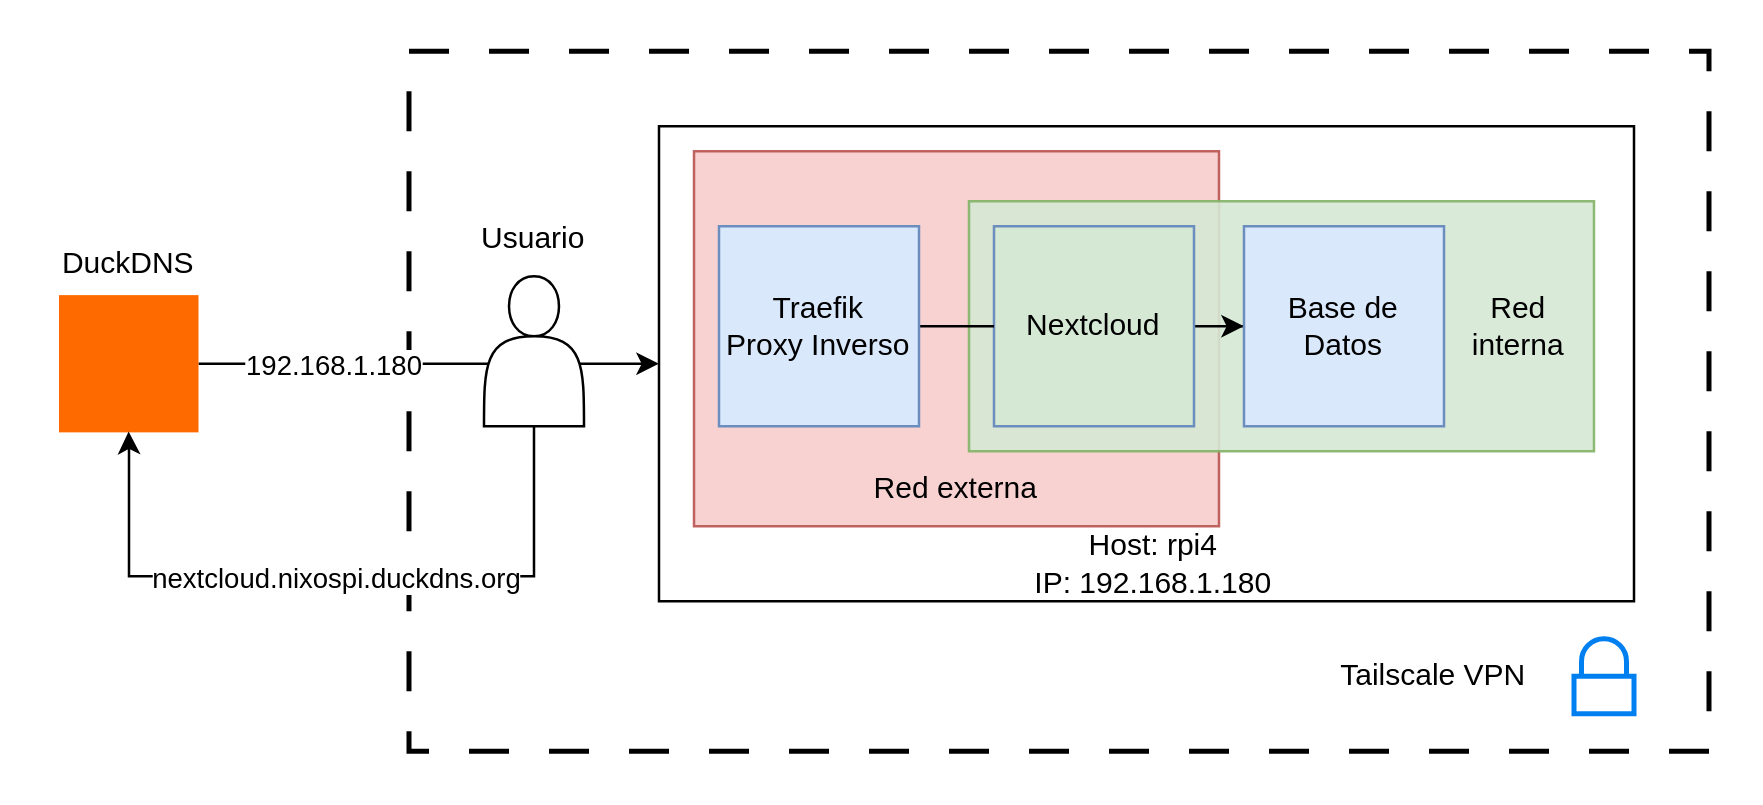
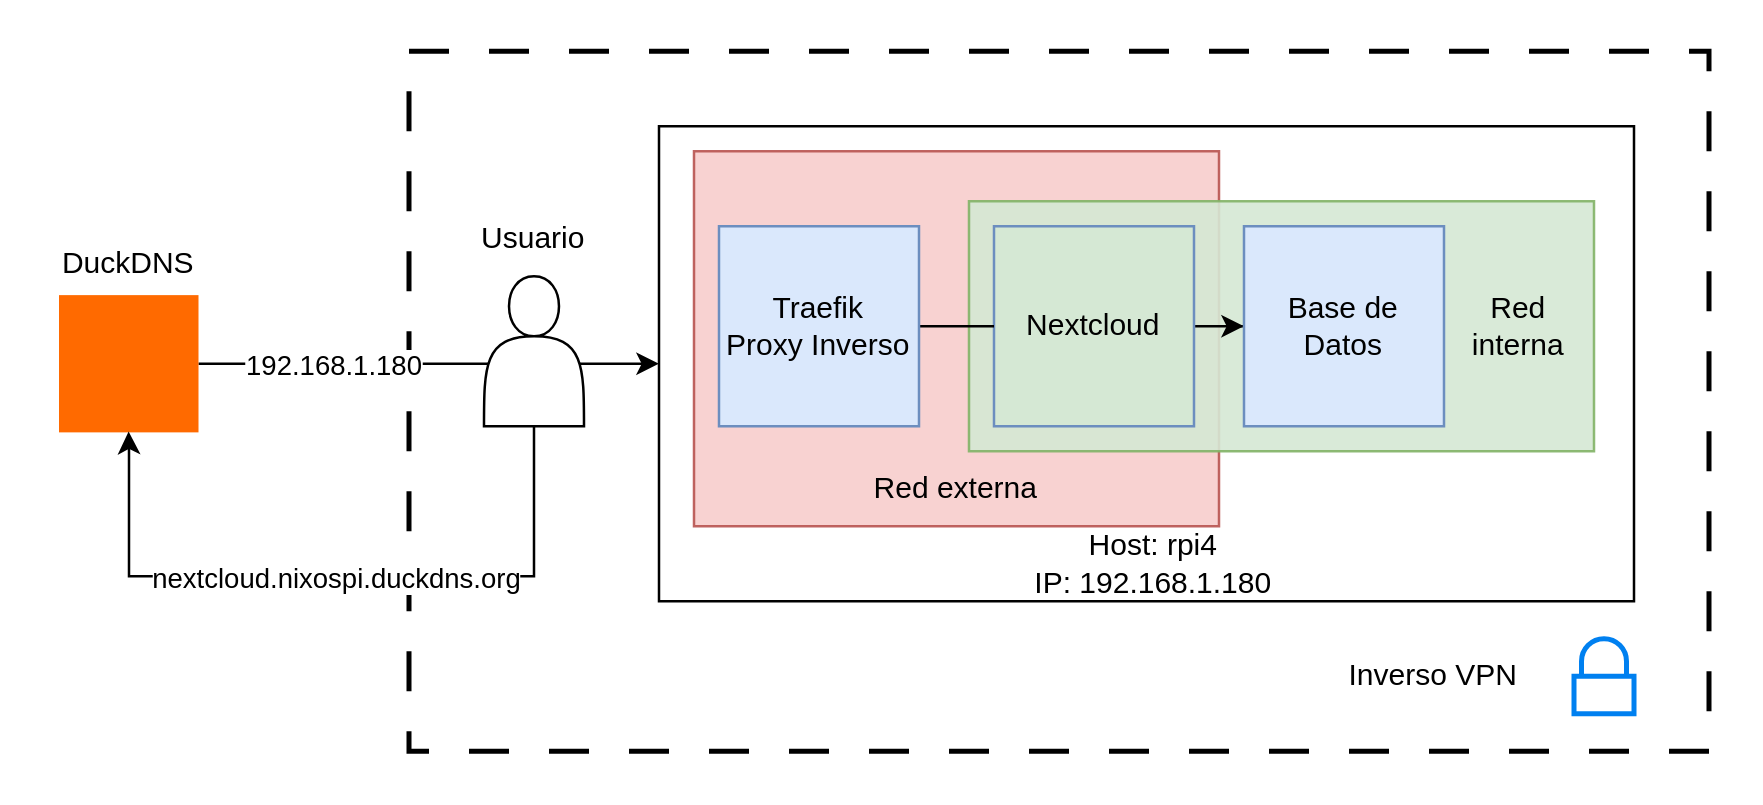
  <mxCell id="0" />
  <mxCell id="1" parent="0" />
  <mxCell id="2" value="" style="rounded=0;whiteSpace=wrap;html=1;strokeWidth=2;dashed=1;dashPattern=8 8;fillColor=none;" vertex="1" parent="1"><mxGeometry x="163" y="20" width="520" height="280" as="geometry" /></mxCell>
  <mxCell id="3" value="" style="rounded=0;whiteSpace=wrap;html=1;fillColor=#f8cecc;strokeColor=#b85450;opacity=90;" parent="1" vertex="1"><mxGeometry x="277" y="60" width="210" height="150" as="geometry" /></mxCell>
  <mxCell id="4" value="" style="rounded=0;whiteSpace=wrap;html=1;fillColor=#d5e8d4;strokeColor=#82b366;opacity=90;" parent="1" vertex="1"><mxGeometry x="387" y="80" width="250" height="100" as="geometry" /></mxCell>
  <mxCell id="5" style="edgeStyle=orthogonalEdgeStyle;rounded=0;orthogonalLoop=1;jettySize=auto;html=1;entryX=0;entryY=0.5;entryDx=0;entryDy=0;" parent="1" source="6" target="7" edge="1"><mxGeometry relative="1" as="geometry" /></mxCell>
  <mxCell id="6" value="Nextcloud" style="whiteSpace=wrap;html=1;aspect=fixed;fillColor=#d5e8d4;strokeColor=#6c8ebf;" parent="1" vertex="1"><mxGeometry x="397" y="90" width="80" height="80" as="geometry" /></mxCell>
  <mxCell id="7" value="Base de Datos" style="whiteSpace=wrap;html=1;aspect=fixed;fillColor=#dae8fc;strokeColor=#6c8ebf;" parent="1" vertex="1"><mxGeometry x="497" y="90" width="80" height="80" as="geometry" /></mxCell>
  <mxCell id="8" value="Red interna" style="text;html=1;whiteSpace=wrap;strokeColor=none;fillColor=none;align=center;verticalAlign=middle;rounded=0;" parent="1" vertex="1"><mxGeometry x="577" y="115" width="60" height="30" as="geometry" /></mxCell>
  <mxCell id="9" style="edgeStyle=orthogonalEdgeStyle;rounded=0;orthogonalLoop=1;jettySize=auto;html=1;exitX=1;exitY=0.5;exitDx=0;exitDy=0;entryX=0;entryY=0.5;entryDx=0;entryDy=0;endArrow=none;" parent="1" source="10" target="6" edge="1"><mxGeometry relative="1" as="geometry" /></mxCell>
  <mxCell id="10" value="Traefik&lt;br&gt;Proxy Inverso" style="whiteSpace=wrap;html=1;aspect=fixed;fillColor=#dae8fc;strokeColor=#6c8ebf;" parent="1" vertex="1"><mxGeometry x="287" y="90" width="80" height="80" as="geometry" /></mxCell>
  <mxCell id="11" value="Red externa" style="text;html=1;whiteSpace=wrap;strokeColor=none;fillColor=none;align=center;verticalAlign=middle;rounded=0;" parent="1" vertex="1"><mxGeometry x="342" y="180" width="80" height="30" as="geometry" /></mxCell>
  <mxCell id="12" value="" style="rounded=0;whiteSpace=wrap;html=1;fillColor=none;" vertex="1" parent="1"><mxGeometry x="263" y="50" width="390" height="190" as="geometry" /></mxCell>
  <mxCell id="13" value="Host: rpi4&lt;br&gt;IP: 192.168.1.180" style="text;html=1;whiteSpace=wrap;strokeColor=none;fillColor=none;align=center;verticalAlign=middle;rounded=0;" vertex="1" parent="1"><mxGeometry x="403" y="210" width="116" height="30" as="geometry" /></mxCell>
  <mxCell id="14" value="" style="html=1;verticalLabelPosition=bottom;align=center;labelBackgroundColor=#ffffff;verticalAlign=top;strokeWidth=2;strokeColor=#0080F0;shadow=0;dashed=0;shape=mxgraph.ios7.icons.locked;" vertex="1" parent="1"><mxGeometry x="629" y="255" width="24" height="30" as="geometry" /></mxCell>
- <mxCell id="15" value="Tailscale VPN" style="text;html=1;whiteSpace=wrap;strokeColor=none;fillColor=none;align=center;verticalAlign=middle;rounded=0;" vertex="1" parent="1"><mxGeometry x="533" y="255" width="80" height="30" as="geometry" /></mxCell>
+ <mxCell id="15" value="Inverso VPN" style="text;html=1;whiteSpace=wrap;strokeColor=none;fillColor=none;align=center;verticalAlign=middle;rounded=0;" vertex="1" parent="1"><mxGeometry x="533" y="255" width="80" height="30" as="geometry" /></mxCell>
  <mxCell id="16" value="Usuario" style="text;html=1;whiteSpace=wrap;strokeColor=none;fillColor=none;align=center;verticalAlign=middle;rounded=0;" vertex="1" parent="1"><mxGeometry x="183" y="80" width="60" height="30" as="geometry" /></mxCell>
  <mxCell id="17" style="edgeStyle=orthogonalEdgeStyle;rounded=0;orthogonalLoop=1;jettySize=auto;html=1;entryX=0;entryY=0.5;entryDx=0;entryDy=0;" edge="1" parent="1" source="19" target="12"><mxGeometry relative="1" as="geometry" /></mxCell>
  <mxCell id="18" value="192.168.1.180" style="edgeLabel;html=1;align=center;verticalAlign=middle;resizable=0;points=[];" vertex="1" connectable="0" parent="17"><mxGeometry x="-0.287" relative="1" as="geometry"><mxPoint x="-12" as="offset" /></mxGeometry></mxCell>
  <mxCell id="19" value="" style="points=[];aspect=fixed;html=1;align=center;shadow=0;dashed=0;fillColor=#FF6A00;strokeColor=none;shape=mxgraph.alibaba_cloud.dns_domain_name_system;" vertex="1" parent="1"><mxGeometry x="23" y="117.55" width="55.8" height="54.9" as="geometry" /></mxCell>
  <mxCell id="20" style="edgeStyle=orthogonalEdgeStyle;rounded=0;orthogonalLoop=1;jettySize=auto;html=1;entryX=0.499;entryY=0.994;entryDx=0;entryDy=0;entryPerimeter=0;" edge="1" parent="1" source="23" target="19"><mxGeometry relative="1" as="geometry"><mxPoint x="51" y="180" as="targetPoint" /><Array as="points"><mxPoint x="213" y="230" /><mxPoint x="51" y="230" /><mxPoint x="51" y="180" /><mxPoint x="51" y="180" /></Array></mxGeometry></mxCell>
  <mxCell id="21" value="nextcloud.nixospi.duckdns.org" style="edgeLabel;html=1;align=center;verticalAlign=middle;resizable=0;points=[];" vertex="1" connectable="0" parent="20"><mxGeometry x="0.119" y="-1" relative="1" as="geometry"><mxPoint x="17" y="1" as="offset" /></mxGeometry></mxCell>
  <mxCell id="22" value="DuckDNS" style="text;html=1;whiteSpace=wrap;strokeColor=none;fillColor=none;align=center;verticalAlign=middle;rounded=0;" vertex="1" parent="1"><mxGeometry x="20.9" y="90" width="60" height="30" as="geometry" /></mxCell>
  <mxCell id="23" value="" style="shape=actor;whiteSpace=wrap;html=1;" vertex="1" parent="1"><mxGeometry x="193" y="110" width="40" height="60" as="geometry" /></mxCell>
